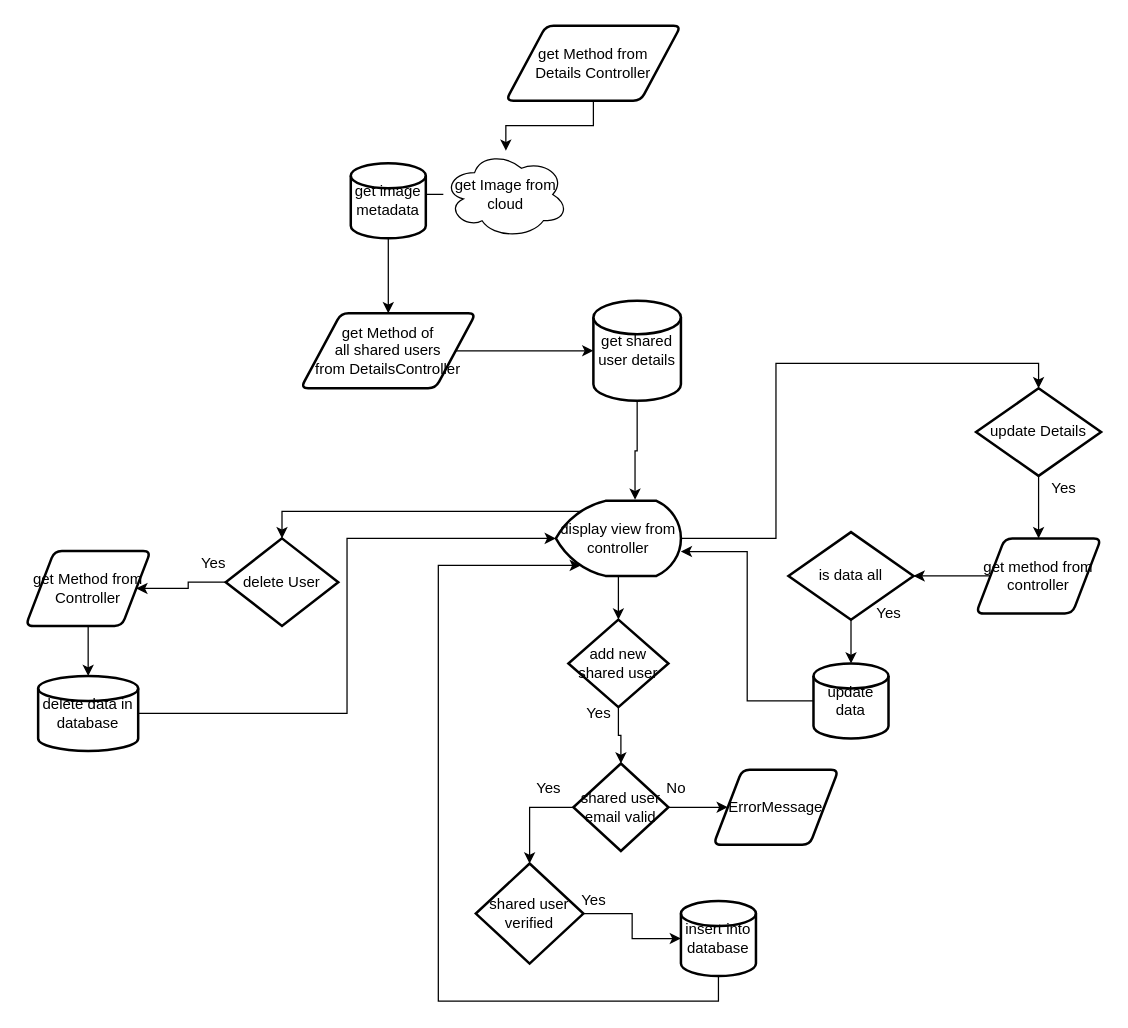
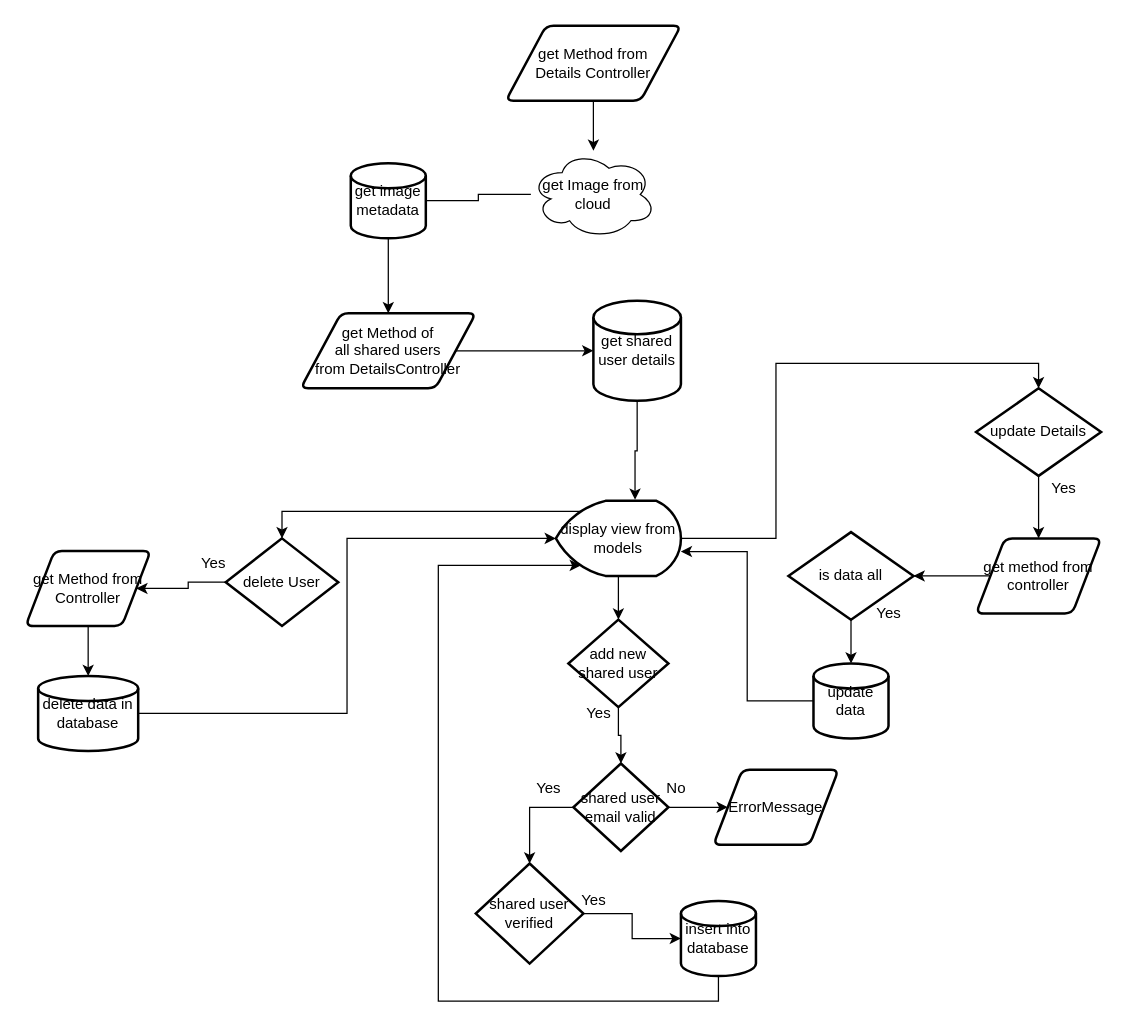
  <mxCell id="0" />
  <mxCell id="1" parent="0" />
  <mxCell id="2" style="edgeStyle=orthogonalEdgeStyle;rounded=0;orthogonalLoop=1;jettySize=auto;html=1;" edge="1" parent="1" source="3" target="5"><mxGeometry relative="1" as="geometry" /></mxCell>
  <mxCell id="3" value="get Method from&lt;br&gt;Details Controller" style="shape=parallelogram;html=1;strokeWidth=2;perimeter=parallelogramPerimeter;whiteSpace=wrap;rounded=1;arcSize=12;size=0.23;" vertex="1" parent="1"><mxGeometry x="404" y="20" width="140" height="60" as="geometry" /></mxCell>
  <mxCell id="4" style="edgeStyle=orthogonalEdgeStyle;rounded=0;orthogonalLoop=1;jettySize=auto;html=1;entryX=1;entryY=0.5;entryDx=0;entryDy=0;entryPerimeter=0;endArrow=none;" edge="1" parent="1" source="5" target="7"><mxGeometry relative="1" as="geometry" /></mxCell>
- <mxCell id="5" value="get Image from &lt;br&gt;cloud" style="ellipse;shape=cloud;whiteSpace=wrap;html=1;" vertex="1" parent="1"><mxGeometry x="354" y="120" width="100" height="70" as="geometry" /></mxCell>
+ <mxCell id="5" value="get Image from &lt;br&gt;cloud" style="ellipse;shape=cloud;whiteSpace=wrap;html=1;" vertex="1" parent="1"><mxGeometry x="424" y="120" width="100" height="70" as="geometry" /></mxCell>
  <mxCell id="6" style="edgeStyle=orthogonalEdgeStyle;rounded=0;orthogonalLoop=1;jettySize=auto;html=1;entryX=0.5;entryY=0;entryDx=0;entryDy=0;" edge="1" parent="1" source="7" target="13"><mxGeometry relative="1" as="geometry" /></mxCell>
  <mxCell id="7" value="get image metadata" style="strokeWidth=2;html=1;shape=mxgraph.flowchart.database;whiteSpace=wrap;" vertex="1" parent="1"><mxGeometry x="280" y="130" width="60" height="60" as="geometry" /></mxCell>
  <mxCell id="8" style="edgeStyle=orthogonalEdgeStyle;rounded=0;orthogonalLoop=1;jettySize=auto;html=1;entryX=0.5;entryY=0;entryDx=0;entryDy=0;entryPerimeter=0;" edge="1" parent="1" source="11" target="17"><mxGeometry relative="1" as="geometry"><Array as="points"><mxPoint x="620" y="430" /><mxPoint x="620" y="290" /><mxPoint x="830" y="290" /></Array></mxGeometry></mxCell>
  <mxCell id="9" style="edgeStyle=orthogonalEdgeStyle;rounded=0;orthogonalLoop=1;jettySize=auto;html=1;entryX=0.5;entryY=0;entryDx=0;entryDy=0;entryPerimeter=0;" edge="1" parent="1" source="11" target="27"><mxGeometry relative="1" as="geometry" /></mxCell>
  <mxCell id="10" style="edgeStyle=orthogonalEdgeStyle;rounded=0;orthogonalLoop=1;jettySize=auto;html=1;exitX=0.2;exitY=0.14;exitDx=0;exitDy=0;exitPerimeter=0;entryX=0.5;entryY=0;entryDx=0;entryDy=0;entryPerimeter=0;" edge="1" parent="1" source="11" target="41"><mxGeometry relative="1" as="geometry" /></mxCell>
- <mxCell id="11" value="display view from controller" style="strokeWidth=2;html=1;shape=mxgraph.flowchart.display;whiteSpace=wrap;" vertex="1" parent="1"><mxGeometry x="444" y="400" width="100" height="60" as="geometry" /></mxCell>
+ <mxCell id="11" value="display view from models" style="strokeWidth=2;html=1;shape=mxgraph.flowchart.display;whiteSpace=wrap;" vertex="1" parent="1"><mxGeometry x="444" y="400" width="100" height="60" as="geometry" /></mxCell>
  <mxCell id="12" style="edgeStyle=orthogonalEdgeStyle;rounded=0;orthogonalLoop=1;jettySize=auto;html=1;entryX=0;entryY=0.5;entryDx=0;entryDy=0;entryPerimeter=0;" edge="1" parent="1" source="13" target="15"><mxGeometry relative="1" as="geometry" /></mxCell>
  <mxCell id="13" value="get Method of &lt;br&gt;all shared users&lt;br&gt;from DetailsController" style="shape=parallelogram;html=1;strokeWidth=2;perimeter=parallelogramPerimeter;whiteSpace=wrap;rounded=1;arcSize=12;size=0.23;" vertex="1" parent="1"><mxGeometry x="240" y="250" width="140" height="60" as="geometry" /></mxCell>
  <mxCell id="14" style="edgeStyle=orthogonalEdgeStyle;rounded=0;orthogonalLoop=1;jettySize=auto;html=1;entryX=0.633;entryY=-0.015;entryDx=0;entryDy=0;entryPerimeter=0;" edge="1" parent="1" source="15" target="11"><mxGeometry relative="1" as="geometry" /></mxCell>
  <mxCell id="15" value="get shared user details" style="strokeWidth=2;html=1;shape=mxgraph.flowchart.database;whiteSpace=wrap;" vertex="1" parent="1"><mxGeometry x="474" y="240" width="70" height="80" as="geometry" /></mxCell>
  <mxCell id="16" style="edgeStyle=orthogonalEdgeStyle;rounded=0;orthogonalLoop=1;jettySize=auto;html=1;entryX=0.5;entryY=0;entryDx=0;entryDy=0;" edge="1" parent="1" source="17" target="20"><mxGeometry relative="1" as="geometry" /></mxCell>
  <mxCell id="17" value="update Details" style="strokeWidth=2;html=1;shape=mxgraph.flowchart.decision;whiteSpace=wrap;" vertex="1" parent="1"><mxGeometry x="780" y="310" width="100" height="70" as="geometry" /></mxCell>
  <mxCell id="18" value="Yes" style="text;html=1;align=center;verticalAlign=middle;resizable=0;points=[];autosize=1;" vertex="1" parent="1"><mxGeometry x="830" y="380" width="40" height="20" as="geometry" /></mxCell>
  <mxCell id="19" style="edgeStyle=orthogonalEdgeStyle;rounded=0;orthogonalLoop=1;jettySize=auto;html=1;entryX=1;entryY=0.5;entryDx=0;entryDy=0;entryPerimeter=0;" edge="1" parent="1" source="20" target="22"><mxGeometry relative="1" as="geometry" /></mxCell>
  <mxCell id="20" value="get method from controller" style="shape=parallelogram;html=1;strokeWidth=2;perimeter=parallelogramPerimeter;whiteSpace=wrap;rounded=1;arcSize=12;size=0.23;" vertex="1" parent="1"><mxGeometry x="780" y="430" width="100" height="60" as="geometry" /></mxCell>
  <mxCell id="21" style="edgeStyle=orthogonalEdgeStyle;rounded=0;orthogonalLoop=1;jettySize=auto;html=1;entryX=0.5;entryY=0;entryDx=0;entryDy=0;entryPerimeter=0;" edge="1" parent="1" source="22" target="25"><mxGeometry relative="1" as="geometry" /></mxCell>
  <mxCell id="22" value="is data all" style="strokeWidth=2;html=1;shape=mxgraph.flowchart.decision;whiteSpace=wrap;" vertex="1" parent="1"><mxGeometry x="630" y="425" width="100" height="70" as="geometry" /></mxCell>
  <mxCell id="23" value="Yes" style="text;html=1;align=center;verticalAlign=middle;resizable=0;points=[];autosize=1;" vertex="1" parent="1"><mxGeometry x="690" y="480" width="40" height="20" as="geometry" /></mxCell>
  <mxCell id="24" style="edgeStyle=orthogonalEdgeStyle;rounded=0;orthogonalLoop=1;jettySize=auto;html=1;entryX=0.999;entryY=0.675;entryDx=0;entryDy=0;entryPerimeter=0;" edge="1" parent="1" source="25" target="11"><mxGeometry relative="1" as="geometry" /></mxCell>
  <mxCell id="25" value="update data" style="strokeWidth=2;html=1;shape=mxgraph.flowchart.database;whiteSpace=wrap;" vertex="1" parent="1"><mxGeometry x="650" y="530" width="60" height="60" as="geometry" /></mxCell>
  <mxCell id="26" style="edgeStyle=orthogonalEdgeStyle;rounded=0;orthogonalLoop=1;jettySize=auto;html=1;entryX=0.5;entryY=0;entryDx=0;entryDy=0;entryPerimeter=0;" edge="1" parent="1" source="27" target="31"><mxGeometry relative="1" as="geometry" /></mxCell>
  <mxCell id="27" value="add new shared user" style="strokeWidth=2;html=1;shape=mxgraph.flowchart.decision;whiteSpace=wrap;" vertex="1" parent="1"><mxGeometry x="454" y="495" width="80" height="70" as="geometry" /></mxCell>
  <mxCell id="28" value="Yes" style="text;html=1;align=center;verticalAlign=middle;resizable=0;points=[];autosize=1;" vertex="1" parent="1"><mxGeometry x="458" y="560" width="40" height="20" as="geometry" /></mxCell>
  <mxCell id="29" style="edgeStyle=orthogonalEdgeStyle;rounded=0;orthogonalLoop=1;jettySize=auto;html=1;entryX=0;entryY=0.5;entryDx=0;entryDy=0;" edge="1" parent="1" source="31" target="34"><mxGeometry relative="1" as="geometry" /></mxCell>
  <mxCell id="30" style="edgeStyle=orthogonalEdgeStyle;rounded=0;orthogonalLoop=1;jettySize=auto;html=1;entryX=0.5;entryY=0;entryDx=0;entryDy=0;entryPerimeter=0;exitX=0;exitY=0.5;exitDx=0;exitDy=0;exitPerimeter=0;" edge="1" parent="1" source="31" target="36"><mxGeometry relative="1" as="geometry" /></mxCell>
  <mxCell id="31" value="shared user email valid" style="strokeWidth=2;html=1;shape=mxgraph.flowchart.decision;whiteSpace=wrap;" vertex="1" parent="1"><mxGeometry x="458" y="610" width="76" height="70" as="geometry" /></mxCell>
  <mxCell id="32" value="Yes" style="text;html=1;align=center;verticalAlign=middle;resizable=0;points=[];autosize=1;" vertex="1" parent="1"><mxGeometry x="418" y="620" width="40" height="20" as="geometry" /></mxCell>
  <mxCell id="33" value="No" style="text;html=1;align=center;verticalAlign=middle;resizable=0;points=[];autosize=1;" vertex="1" parent="1"><mxGeometry x="525" y="620" width="30" height="20" as="geometry" /></mxCell>
  <mxCell id="34" value="ErrorMessage" style="shape=parallelogram;html=1;strokeWidth=2;perimeter=parallelogramPerimeter;whiteSpace=wrap;rounded=1;arcSize=12;size=0.23;" vertex="1" parent="1"><mxGeometry x="570" y="615" width="100" height="60" as="geometry" /></mxCell>
  <mxCell id="35" style="edgeStyle=orthogonalEdgeStyle;rounded=0;orthogonalLoop=1;jettySize=auto;html=1;entryX=0;entryY=0.5;entryDx=0;entryDy=0;entryPerimeter=0;" edge="1" parent="1" source="36" target="39"><mxGeometry relative="1" as="geometry" /></mxCell>
  <mxCell id="36" value="shared user verified" style="strokeWidth=2;html=1;shape=mxgraph.flowchart.decision;whiteSpace=wrap;" vertex="1" parent="1"><mxGeometry x="380" y="690" width="86" height="80" as="geometry" /></mxCell>
  <mxCell id="37" value="Yes" style="text;html=1;align=center;verticalAlign=middle;resizable=0;points=[];autosize=1;" vertex="1" parent="1"><mxGeometry x="454" y="710" width="40" height="20" as="geometry" /></mxCell>
  <mxCell id="38" style="edgeStyle=orthogonalEdgeStyle;rounded=0;orthogonalLoop=1;jettySize=auto;html=1;entryX=0.2;entryY=0.86;entryDx=0;entryDy=0;entryPerimeter=0;exitX=0.5;exitY=1;exitDx=0;exitDy=0;exitPerimeter=0;" edge="1" parent="1" source="39" target="11"><mxGeometry relative="1" as="geometry"><Array as="points"><mxPoint x="574" y="800" /><mxPoint x="350" y="800" /><mxPoint x="350" y="452" /></Array></mxGeometry></mxCell>
  <mxCell id="39" value="insert into database" style="strokeWidth=2;html=1;shape=mxgraph.flowchart.database;whiteSpace=wrap;" vertex="1" parent="1"><mxGeometry x="544" y="720" width="60" height="60" as="geometry" /></mxCell>
  <mxCell id="40" style="edgeStyle=orthogonalEdgeStyle;rounded=0;orthogonalLoop=1;jettySize=auto;html=1;" edge="1" parent="1" source="41" target="44"><mxGeometry relative="1" as="geometry" /></mxCell>
  <mxCell id="41" value="delete User" style="strokeWidth=2;html=1;shape=mxgraph.flowchart.decision;whiteSpace=wrap;" vertex="1" parent="1"><mxGeometry x="180" y="430" width="90" height="70" as="geometry" /></mxCell>
  <mxCell id="42" value="Yes" style="text;html=1;align=center;verticalAlign=middle;resizable=0;points=[];autosize=1;" vertex="1" parent="1"><mxGeometry y="440" width="40" height="20" as="geometry" x="150" /></mxCell>
  <mxCell id="43" style="edgeStyle=orthogonalEdgeStyle;rounded=0;orthogonalLoop=1;jettySize=auto;html=1;entryX=0.5;entryY=0;entryDx=0;entryDy=0;entryPerimeter=0;" edge="1" parent="1" source="44" target="46"><mxGeometry relative="1" as="geometry" /></mxCell>
  <mxCell id="44" value="get Method from Controller" style="shape=parallelogram;html=1;strokeWidth=2;perimeter=parallelogramPerimeter;whiteSpace=wrap;rounded=1;arcSize=12;size=0.23;" vertex="1" parent="1"><mxGeometry x="20" y="440" width="100" height="60" as="geometry" /></mxCell>
  <mxCell id="45" style="edgeStyle=orthogonalEdgeStyle;rounded=0;orthogonalLoop=1;jettySize=auto;html=1;entryX=0;entryY=0.5;entryDx=0;entryDy=0;entryPerimeter=0;" edge="1" parent="1" source="46" target="11"><mxGeometry relative="1" as="geometry" /></mxCell>
  <mxCell id="46" value="delete data in database" style="strokeWidth=2;html=1;shape=mxgraph.flowchart.database;whiteSpace=wrap;" vertex="1" parent="1"><mxGeometry x="30" y="540" width="80" height="60" as="geometry" /></mxCell>
